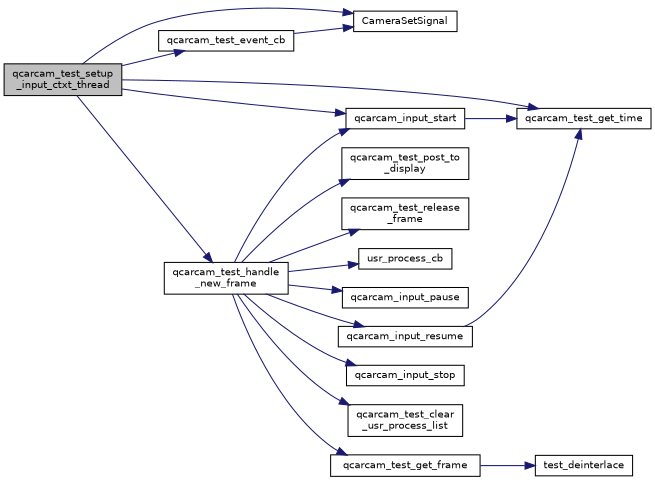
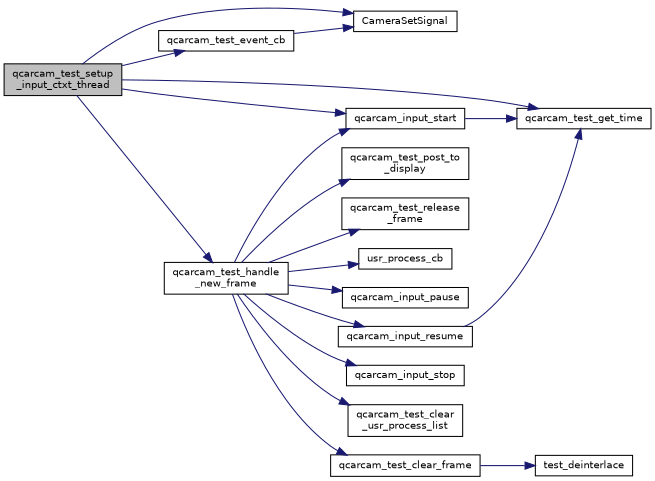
  digraph {
    rankdir=LR
    node [color=black fillcolor=white fontname=Helvetica fontsize=10 shape=record style=filled]
    edge [color=midnightblue fontname=Helvetica fontsize=10 labelfontname=Helvetica labelfontsize=10 style=solid]
    n1 [fillcolor=grey75 fontcolor=black height=0.2 label="qcarcam_test_setup\l_input_ctxt_thread" width=0.4]
    n2 [height=0.2 label=CameraSetSignal width=0.4]
    n3 [height=0.2 label=qcarcam_input_start width=0.4]
    n4 [height=0.2 label=qcarcam_test_get_time width=0.4]
    n5 [height=0.2 label=qcarcam_test_event_cb width=0.4]
    n6 [height=0.2 label="qcarcam_test_handle\l_new_frame" width=0.4]
    n7 [height=0.2 label=qcarcam_input_pause width=0.4]
    n8 [height=0.2 label=qcarcam_input_resume width=0.4]
    n9 [height=0.2 label=qcarcam_input_stop width=0.4]
    n10 [height=0.2 label="qcarcam_test_clear\l_usr_process_list" width=0.4]
-   n11 [height=0.2 label=qcarcam_test_get_frame width=0.4]
+   n11 [height=0.2 label=qcarcam_test_clear_frame width=0.4]
    n12 [height=0.2 label="qcarcam_test_post_to\l_display" width=0.4]
    n13 [height=0.2 label="qcarcam_test_release\l_frame" width=0.4]
    n14 [height=0.2 label=usr_process_cb width=0.4]
    n15 [height=0.2 label=test_deinterlace width=0.4]
    n1 -> n2
    n1 -> n3
    n1 -> n4
    n1 -> n5
    n1 -> n6
    n3 -> n4
    n5 -> n2
    n6 -> n3
    n6 -> n7
    n6 -> n8
    n6 -> n9
    n6 -> n10
    n6 -> n11
    n6 -> n12
    n6 -> n13
    n6 -> n14
    n8 -> n4
    n11 -> n15
  }
